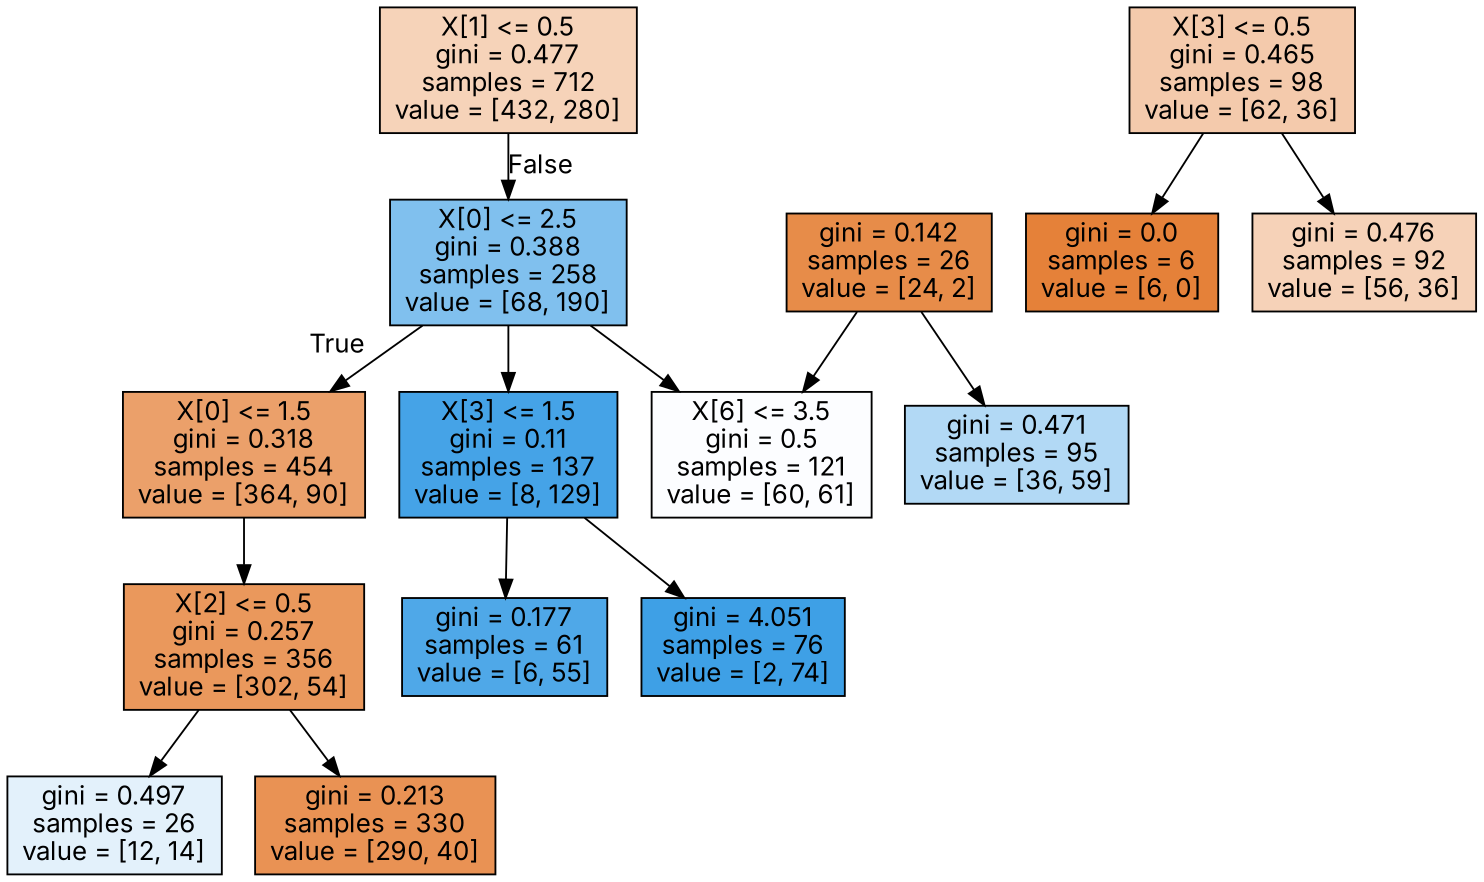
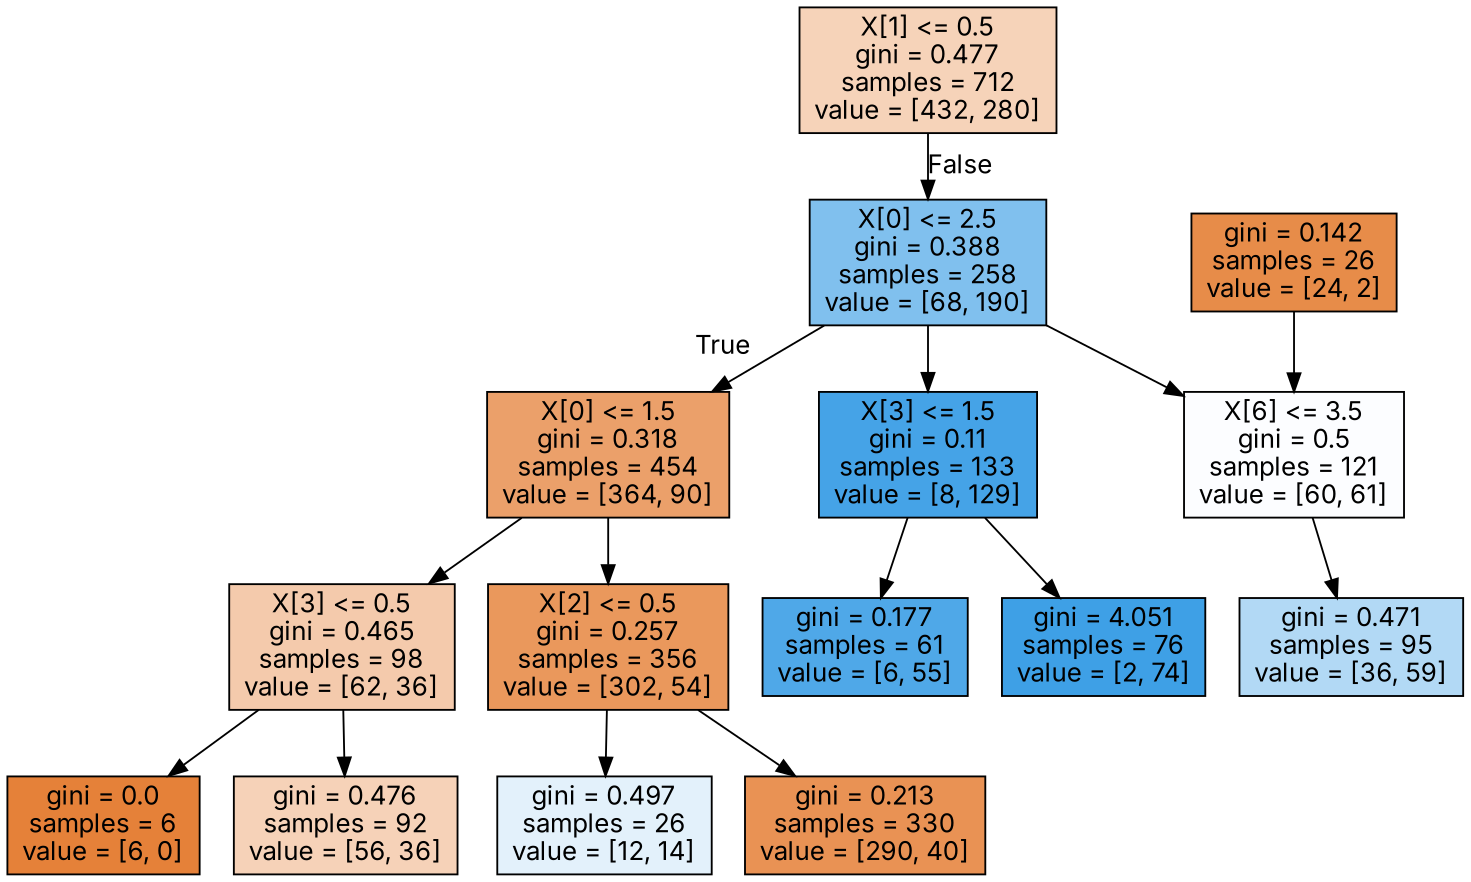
  digraph {
    fontname=Inter
    node [color=black fontname=Inter shape=box style=filled]
    edge [fontname=Inter]
    n1 [fillcolor="#f6d3b9" label="X[1] <= 0.5\ngini = 0.477\nsamples = 712\nvalue = [432, 280]"]
    n2 [fillcolor="#80c0ee" label="X[0] <= 2.5\ngini = 0.388\nsamples = 258\nvalue = [68, 190]"]
    n3 [fillcolor="#eba06a" label="X[0] <= 1.5\ngini = 0.318\nsamples = 454\nvalue = [364, 90]"]
    n4 [fillcolor="#f4caac" label="X[3] <= 0.5\ngini = 0.465\nsamples = 98\nvalue = [62, 36]"]
    n5 [fillcolor="#ea985c" label="X[2] <= 0.5\ngini = 0.257\nsamples = 356\nvalue = [302, 54]"]
-   n6 [fillcolor="#45a3e7" label="X[3] <= 1.5\ngini = 0.11\nsamples = 137\nvalue = [8, 129]"]
+   n6 [fillcolor="#45a3e7" label="X[3] <= 1.5\ngini = 0.11\nsamples = 133\nvalue = [8, 129]"]
    n7 [fillcolor="#fcfdff" label="X[6] <= 3.5\ngini = 0.5\nsamples = 121\nvalue = [60, 61]"]
    n8 [fillcolor="#e58139" label="gini = 0.0\nsamples = 6\nvalue = [6, 0]"]
    n9 [fillcolor="#f6d2b8" label="gini = 0.476\nsamples = 92\nvalue = [56, 36]"]
    n10 [fillcolor="#e3f1fb" label="gini = 0.497\nsamples = 26\nvalue = [12, 14]"]
    n11 [fillcolor="#e99254" label="gini = 0.213\nsamples = 330\nvalue = [290, 40]"]
    n12 [fillcolor="#4fa8e8" label="gini = 0.177\nsamples = 61\nvalue = [6, 55]"]
    n13 [fillcolor="#3ea0e6" label="gini = 4.051\nsamples = 76\nvalue = [2, 74]"]
    n14 [fillcolor="#b2d9f5" label="gini = 0.471\nsamples = 95\nvalue = [36, 59]"]
    n15 [fillcolor="#e78c49" label="gini = 0.142\nsamples = 26\nvalue = [24, 2]"]
    n1 -> n2 [headlabel=False labelangle=-45 labeldistance=2.5]
    n2 -> n3 [headlabel=True labelangle=45 labeldistance=2.5]
    n2 -> n6
    n2 -> n7
+   n3 -> n4
    n3 -> n5
    n4 -> n8
    n4 -> n9
    n5 -> n10
    n5 -> n11
    n6 -> n12
    n6 -> n13
-   n15 -> n14
+   n7 -> n14
    n15 -> n7
  }
